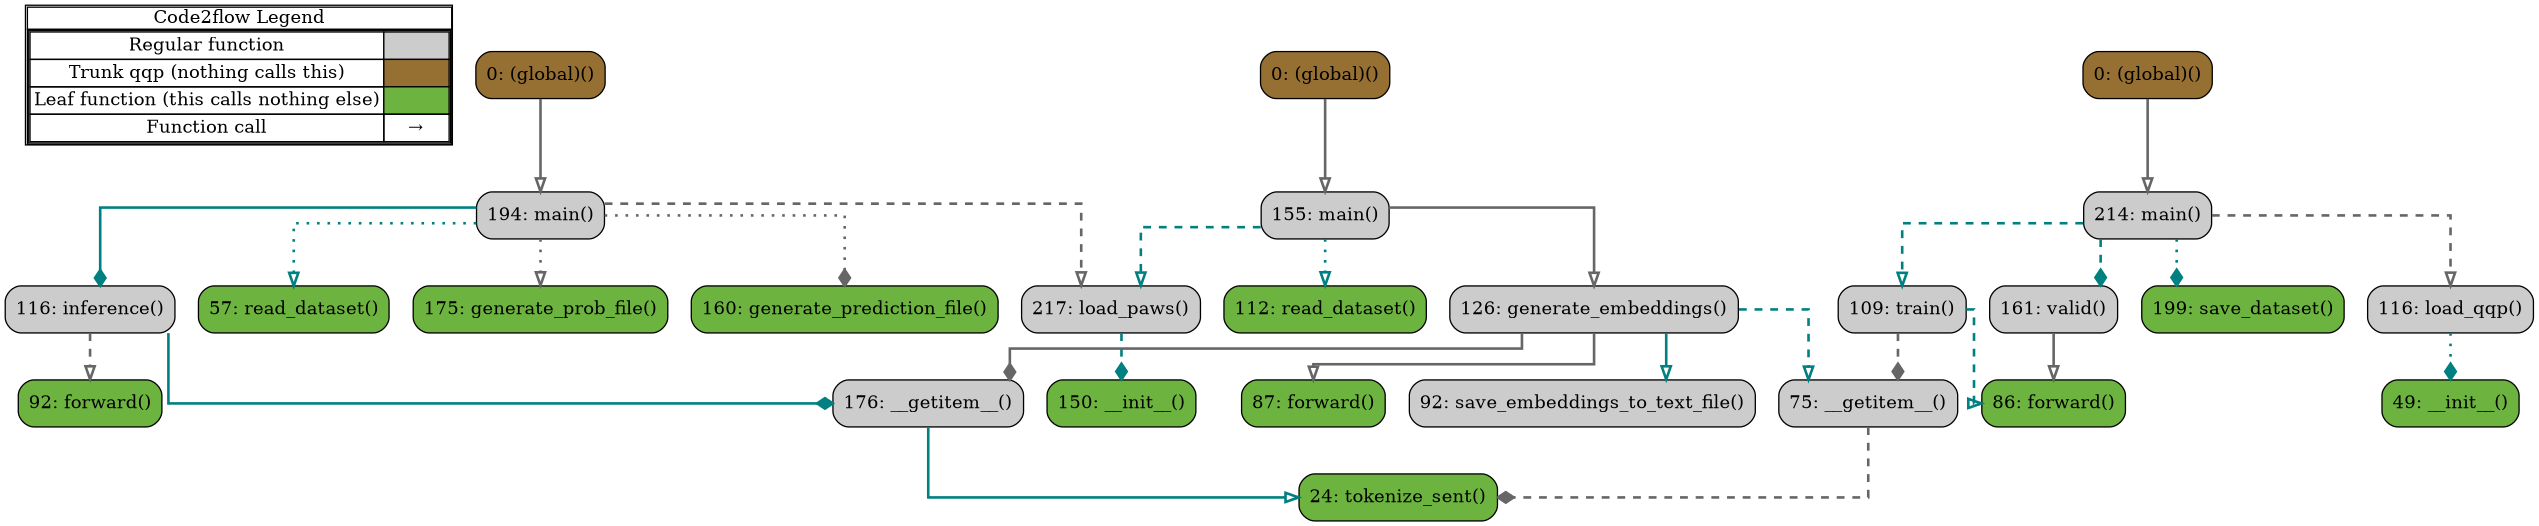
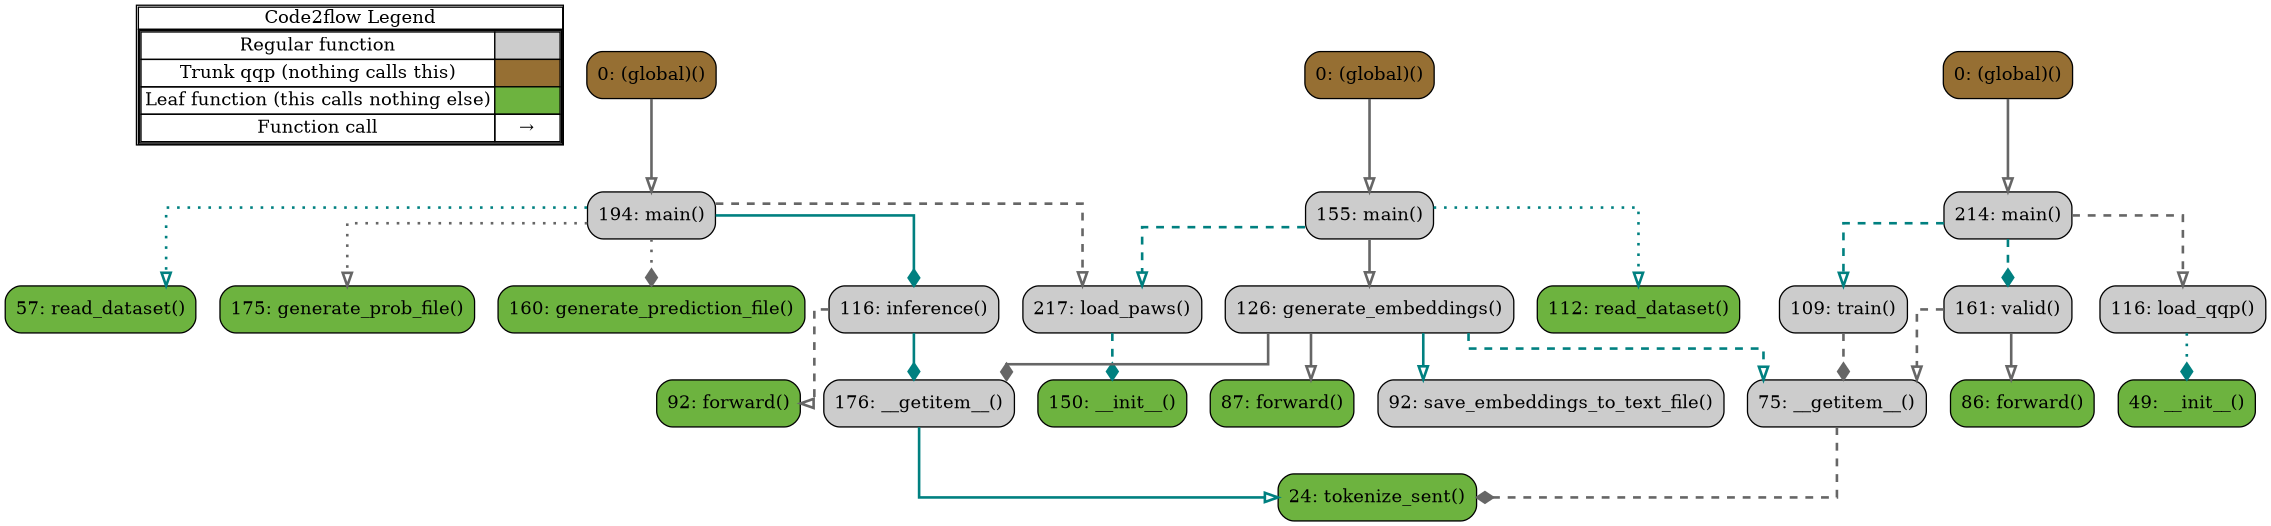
  digraph {
    concentrate=true
    fontname="DejaVu Serif"
    rankdir=TB
    splines=ortho
    node [fontname="DejaVu Serif" shape=rect fillcolor="#cccccc" style="rounded,filled"]
    edge [arrowhead=onormal color=gray40 fontname="DejaVu Serif" penwidth=2]
    n1 [label=<         <table cellspacing="0" cellpadding="0" border="1"><tr><td>Code2flow Legend</td></tr><tr><td>         <table cellspacing="0">         <tr><td>Regular function</td><td width="50px" bgcolor='#cccccc'></td></tr>         <tr><td>Trunk qqp (nothing calls this)</td><td bgcolor='#966F33'></td></tr>         <tr><td>Leaf function (this calls nothing else)</td><td bgcolor='#6db33f'></td></tr>         <tr><td>Function call</td><td><font color='black'>&#8594;</font></td></tr>         </table></td></tr></table>         > margin=0 shape=none fillcolor="" style=""]
    n2 [label="75: __getitem__()"]
    n3 [fillcolor="#6db33f" label="49: __init__()"]
    n4 [label="176: __getitem__()"]
    n5 [fillcolor="#6db33f" label="150: __init__()"]
    n6 [label="217: load_paws()"]
    n7 [label="116: load_qqp()"]
    n8 [fillcolor="#6db33f" label="24: tokenize_sent()"]
    n9 [fillcolor="#6db33f" label="87: forward()"]
    n10 [fillcolor="#966F33" label="0: (global)()"]
    n11 [label="126: generate_embeddings()"]
    n12 [label="155: main()"]
    n13 [fillcolor="#6db33f" label="112: read_dataset()"]
    n14 [label="92: save_embeddings_to_text_file()"]
    n15 [fillcolor="#6db33f" label="92: forward()"]
    n16 [fillcolor="#966F33" label="0: (global)()"]
    n17 [fillcolor="#6db33f" label="160: generate_prediction_file()"]
    n18 [fillcolor="#6db33f" label="175: generate_prob_file()"]
    n19 [label="116: inference()"]
    n20 [label="194: main()"]
    n21 [fillcolor="#6db33f" label="57: read_dataset()"]
    n22 [fillcolor="#6db33f" label="86: forward()"]
    n23 [fillcolor="#966F33" label="0: (global)()"]
    n24 [label="214: main()"]
-   n25 [fillcolor="#6db33f" label="199: save_dataset()"]
    n26 [label="109: train()"]
    n27 [label="161: valid()"]
    subgraph sub_1 {
      label=legend
      rank=min
      n1
    }
    subgraph sub_2 {
      label="File: data_loader"
      style=dotted
      n6
      n7
      n8
      subgraph sub_3 {
        label="Class: qqp_dataset"
        style=dotted
        n2
        n3
      }
      subgraph sub_4 {
        label="Class: paws_dataset"
        style=dotted
        n4
        n5
      }
    }
    subgraph sub_5 {
      label="File: generate_embeddings"
      style=dotted
      n10
      n11
      n12
      n13
      n14
      subgraph sub_6 {
        label="Class: MainModel"
        style=dotted
        n9
      }
    }
    subgraph sub_7 {
      label="File: test"
      style=dotted
      n16
      n17
      n18
      n19
      n20
      n21
      subgraph sub_8 {
        label="Class: MainModel"
        style=dotted
        n15
      }
    }
    subgraph sub_9 {
      label="File: train"
      style=dotted
      n23
      n24
-     n25
      n26
      n27
      subgraph sub_10 {
        label="Class: MainModel"
        style=dotted
        n22
      }
    }
    n2 -> n8 [arrowhead=diamond style=dashed]
    n2 -> n8 [color="#F0E442" arrowhead=""]
    n4 -> n8 [color=teal style=bold]
    n4 -> n8 [color="#009E73" arrowhead=""]
    n6 -> n5 [arrowhead=diamond color=teal style=dashed]
    n7 -> n3 [arrowhead=diamond color=teal style=dotted]
    n10 -> n12 [style=bold]
    n11 -> n2 [color=teal style=dashed]
    n11 -> n4 [arrowhead=diamond style=bold]
    n11 -> n9 [style=bold]
    n11 -> n14 [color=teal style=bold]
    n12 -> n6 [color=teal style=dashed]
    n12 -> n11 [style=bold]
    n12 -> n11 [color="#0072B2" arrowhead=""]
    n12 -> n11 [color="#0072B2" arrowhead=""]
    n12 -> n13 [color=teal style=dotted]
    n12 -> n13 [color="#0072B2" arrowhead=""]
    n16 -> n20 [style=bold]
    n19 -> n4 [arrowhead=diamond color=teal style=bold]
    n19 -> n15 [style=dashed]
    n20 -> n6 [style=dashed]
    n20 -> n17 [arrowhead=diamond style=dotted]
    n20 -> n17 [color="#009E73" arrowhead=""]
    n20 -> n17 [color="#009E73" arrowhead=""]
    n20 -> n18 [style=dotted]
    n20 -> n18 [color="#009E73" arrowhead=""]
    n20 -> n18 [color="#009E73" arrowhead=""]
    n20 -> n19 [arrowhead=diamond color=teal style=bold]
    n20 -> n19 [color="#009E73" arrowhead=""]
    n20 -> n19 [color="#009E73" arrowhead=""]
    n20 -> n21 [color=teal style=dotted]
    n20 -> n21 [color="#009E73" arrowhead=""]
    n23 -> n24 [style=bold]
    n24 -> n7 [style=dashed]
-   n24 -> n25 [arrowhead=diamond color=teal style=dotted]
-   n24 -> n25 [color="#E69F00" arrowhead=""]
    n24 -> n26 [color=teal style=dashed]
    n24 -> n27 [arrowhead=diamond color=teal style=dashed]
    n26 -> n2 [arrowhead=diamond style=dashed]
-   n26 -> n22 [color=teal style=dashed]
+   n27 -> n2 [style=dashed]
    n27 -> n22 [style=bold]
  }
